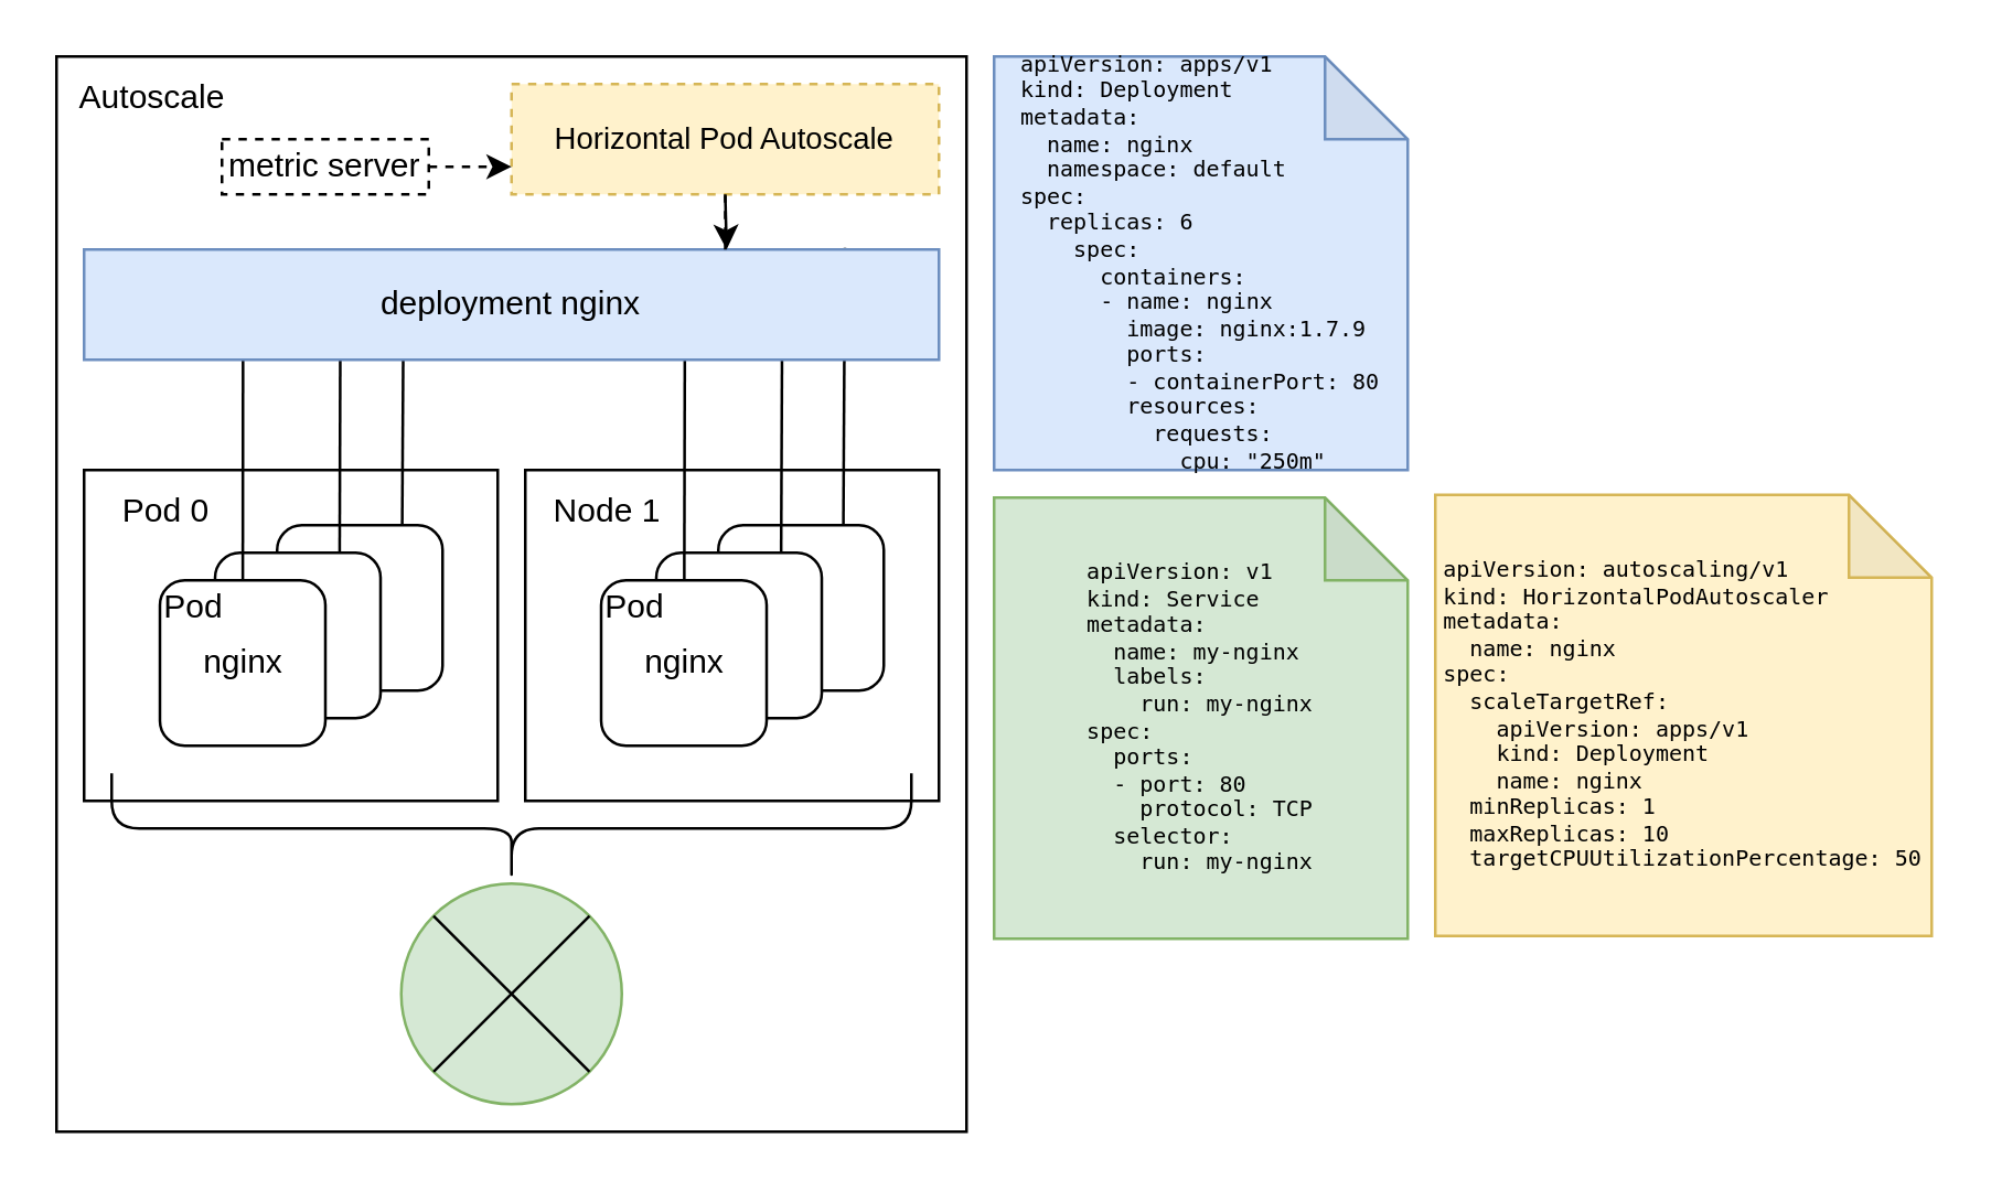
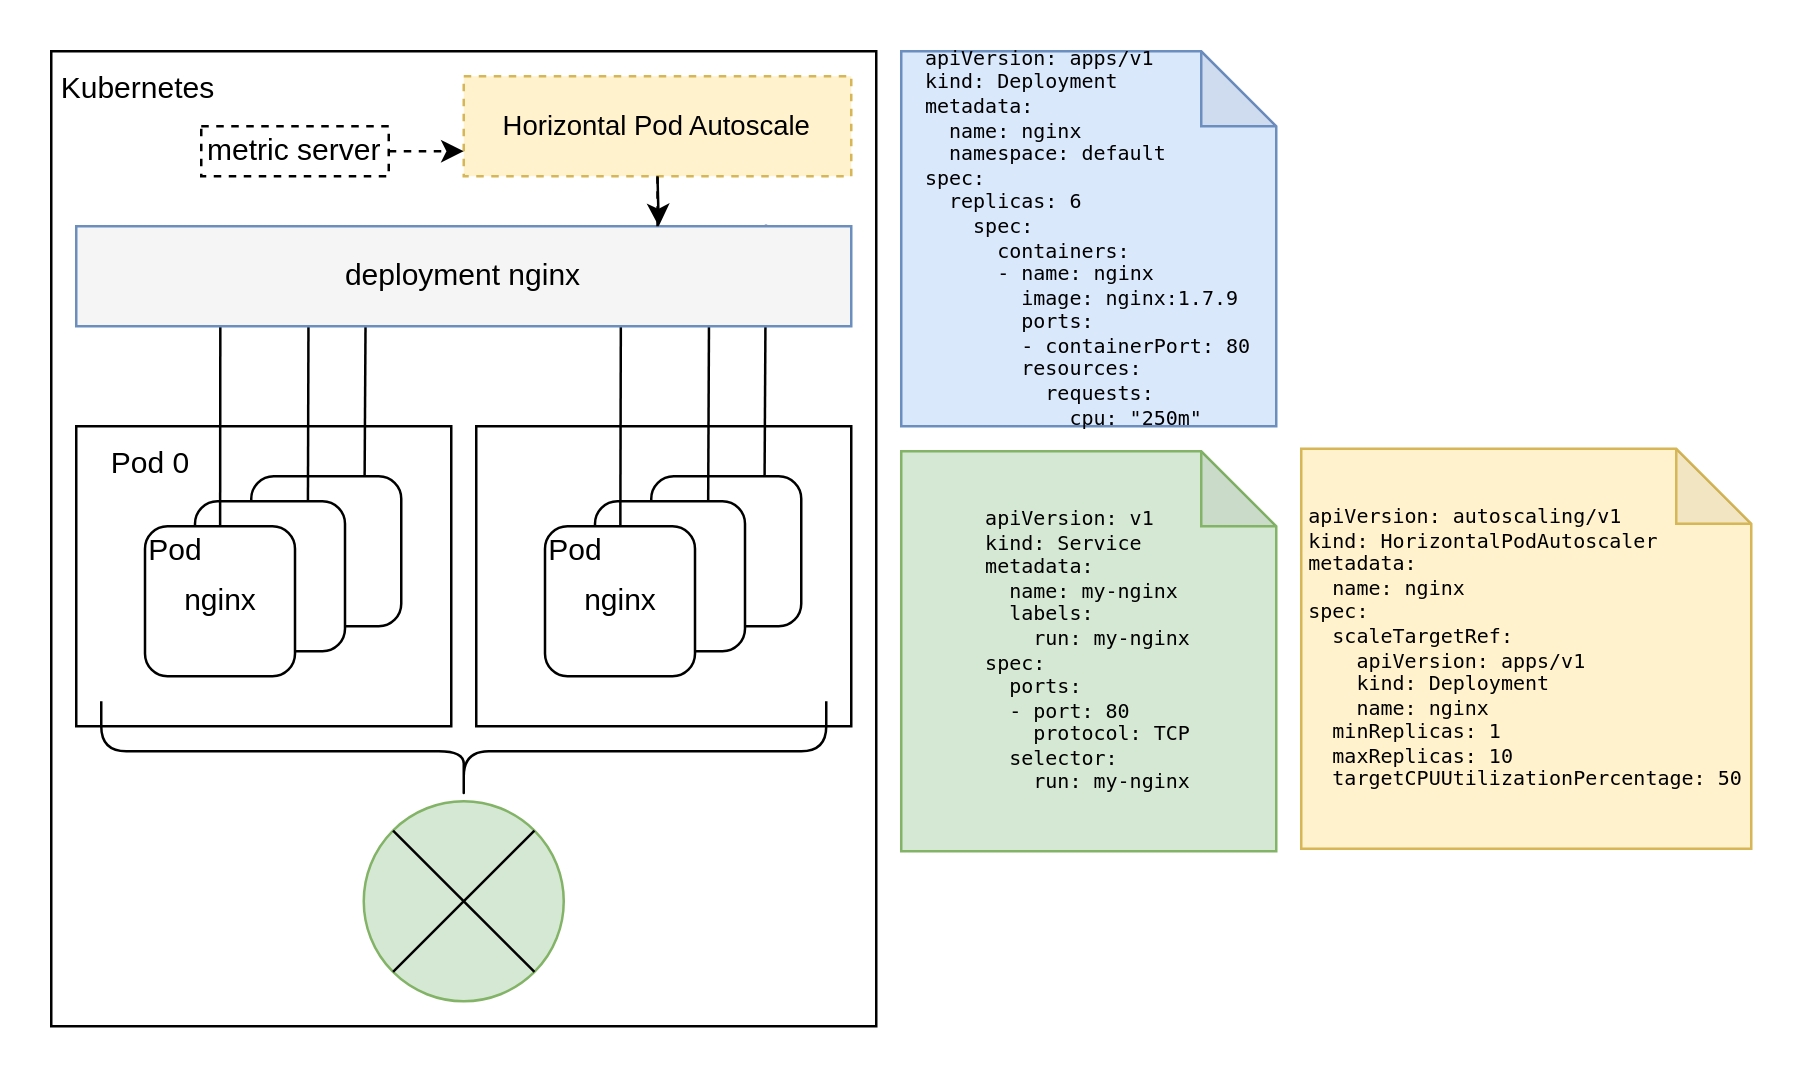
  <mxCell id="0" />
  <mxCell id="1" parent="0" />
  <mxCell id="2" value="&lt;pre class=&quot;lang-yaml&quot; translate=&quot;no&quot; dir=&quot;ltr&quot; style=&quot;box-sizing: inherit ; margin-top: 0px ; margin-bottom: 0px ; overflow-x: auto ; position: relative ; direction: ltr ; text-align: left&quot;&gt;&lt;code dir=&quot;ltr&quot; style=&quot;box-sizing: inherit ; background: 0px center ; padding: 0px ; word-break: normal ; direction: ltr&quot;&gt;&lt;span class=&quot;kwd&quot; style=&quot;box-sizing: inherit&quot;&gt;apiVersion: &lt;/span&gt;&lt;span class=&quot;pln&quot; style=&quot;box-sizing: inherit&quot;&gt;apps/v1&lt;br style=&quot;box-sizing: inherit&quot;&gt;&lt;/span&gt;&lt;span class=&quot;kwd&quot; style=&quot;box-sizing: inherit&quot;&gt;kind: &lt;/span&gt;&lt;span class=&quot;pln&quot; style=&quot;box-sizing: inherit&quot;&gt;Deployment&lt;br style=&quot;box-sizing: inherit&quot;&gt;&lt;/span&gt;&lt;span class=&quot;kwd&quot; style=&quot;box-sizing: inherit&quot;&gt;metadata:&lt;br style=&quot;box-sizing: inherit&quot;&gt;&lt;/span&gt;&lt;span class=&quot;pln&quot; style=&quot;box-sizing: inherit&quot;&gt;&amp;nbsp; &lt;/span&gt;&lt;span class=&quot;kwd&quot; style=&quot;box-sizing: inherit&quot;&gt;name: &lt;/span&gt;&lt;span class=&quot;pln&quot; style=&quot;box-sizing: inherit&quot;&gt;nginx&lt;br style=&quot;box-sizing: inherit&quot;&gt;&amp;nbsp; &lt;/span&gt;&lt;span class=&quot;kwd&quot; style=&quot;box-sizing: inherit&quot;&gt;namespace: &lt;/span&gt;&lt;span class=&quot;pln&quot; style=&quot;box-sizing: inherit&quot;&gt;default&lt;br style=&quot;box-sizing: inherit&quot;&gt;&lt;/span&gt;&lt;span class=&quot;kwd&quot; style=&quot;box-sizing: inherit&quot;&gt;spec:&lt;br style=&quot;box-sizing: inherit&quot;&gt;&lt;/span&gt;&lt;span class=&quot;pln&quot; style=&quot;box-sizing: inherit&quot;&gt;&amp;nbsp; &lt;/span&gt;&lt;span class=&quot;kwd&quot; style=&quot;box-sizing: inherit&quot;&gt;replicas: 6&lt;/span&gt;&lt;span class=&quot;pln&quot; style=&quot;box-sizing: inherit&quot;&gt;&lt;br style=&quot;box-sizing: inherit&quot;&gt;&amp;nbsp; &amp;nbsp; &lt;/span&gt;&lt;span class=&quot;kwd&quot; style=&quot;box-sizing: inherit&quot;&gt;spec:&lt;br style=&quot;box-sizing: inherit&quot;&gt;&lt;/span&gt;&lt;span class=&quot;pln&quot; style=&quot;box-sizing: inherit&quot;&gt;&amp;nbsp; &amp;nbsp; &amp;nbsp; &lt;/span&gt;&lt;span class=&quot;kwd&quot; style=&quot;box-sizing: inherit&quot;&gt;containers:&lt;br style=&quot;box-sizing: inherit&quot;&gt;&lt;/span&gt;&lt;span class=&quot;pln&quot; style=&quot;box-sizing: inherit&quot;&gt;&amp;nbsp; &amp;nbsp; &amp;nbsp; &lt;/span&gt;&lt;span class=&quot;pun&quot; style=&quot;box-sizing: inherit&quot;&gt;-&lt;/span&gt;&lt;span class=&quot;pln&quot; style=&quot;box-sizing: inherit&quot;&gt; &lt;/span&gt;&lt;span class=&quot;kwd&quot; style=&quot;box-sizing: inherit&quot;&gt;name: &lt;/span&gt;&lt;span class=&quot;pln&quot; style=&quot;box-sizing: inherit&quot;&gt;nginx&lt;br style=&quot;box-sizing: inherit&quot;&gt;&amp;nbsp; &amp;nbsp; &amp;nbsp; &amp;nbsp; &lt;/span&gt;&lt;span class=&quot;kwd&quot; style=&quot;box-sizing: inherit&quot;&gt;image: &lt;/span&gt;&lt;span class=&quot;pln&quot; style=&quot;box-sizing: inherit&quot;&gt;nginx&lt;/span&gt;&lt;span class=&quot;pun&quot; style=&quot;box-sizing: inherit&quot;&gt;:&lt;/span&gt;&lt;span class=&quot;pln&quot; style=&quot;box-sizing: inherit&quot;&gt;1.7.9&lt;br style=&quot;box-sizing: inherit&quot;&gt;&amp;nbsp; &amp;nbsp; &amp;nbsp; &amp;nbsp; &lt;/span&gt;&lt;span class=&quot;kwd&quot; style=&quot;box-sizing: inherit&quot;&gt;ports:&lt;br style=&quot;box-sizing: inherit&quot;&gt;&lt;/span&gt;&lt;span class=&quot;pln&quot; style=&quot;box-sizing: inherit&quot;&gt;&amp;nbsp; &amp;nbsp; &amp;nbsp; &amp;nbsp; &lt;/span&gt;&lt;span class=&quot;pun&quot; style=&quot;box-sizing: inherit&quot;&gt;-&lt;/span&gt;&lt;span class=&quot;pln&quot; style=&quot;box-sizing: inherit&quot;&gt; &lt;/span&gt;&lt;span class=&quot;kwd&quot; style=&quot;box-sizing: inherit&quot;&gt;containerPort: &lt;/span&gt;&lt;span class=&quot;pln&quot; style=&quot;box-sizing: inherit&quot;&gt;80&lt;br style=&quot;box-sizing: inherit&quot;&gt;&amp;nbsp; &amp;nbsp; &amp;nbsp; &amp;nbsp; &lt;/span&gt;&lt;span class=&quot;kwd&quot; style=&quot;box-sizing: inherit&quot;&gt;resources:&lt;/span&gt;&lt;span class=&quot;pln&quot; style=&quot;box-sizing: inherit&quot;&gt;&lt;br style=&quot;box-sizing: inherit&quot;&gt;&amp;nbsp; &amp;nbsp; &amp;nbsp; &amp;nbsp; &amp;nbsp; &lt;/span&gt;&lt;span class=&quot;kwd&quot; style=&quot;box-sizing: inherit&quot;&gt;requests:&lt;br style=&quot;box-sizing: inherit&quot;&gt;&lt;/span&gt;&lt;span class=&quot;pln&quot; style=&quot;box-sizing: inherit&quot;&gt;&amp;nbsp; &amp;nbsp; &amp;nbsp; &amp;nbsp; &amp;nbsp; &amp;nbsp; &lt;/span&gt;&lt;span class=&quot;kwd&quot; style=&quot;box-sizing: inherit&quot;&gt;cpu: &lt;/span&gt;&lt;span class=&quot;str&quot; style=&quot;box-sizing: inherit&quot;&gt;&quot;250m&quot;&lt;/span&gt;&lt;/code&gt;&lt;/pre&gt;" style="shape=note;whiteSpace=wrap;html=1;backgroundOutline=1;darkOpacity=0.05;fontSize=8;fillColor=#dae8fc;strokeColor=#6c8ebf;" vertex="1" parent="1"><mxGeometry x="360" y="20" width="150" height="150" as="geometry" /></mxCell>
  <mxCell id="3" value="&lt;pre class=&quot;lang-yaml&quot; translate=&quot;no&quot; dir=&quot;ltr&quot; style=&quot;box-sizing: inherit ; margin-top: 0px ; margin-bottom: 0px ; overflow-x: auto ; position: relative ; direction: ltr ; text-align: left&quot;&gt;apiVersion: v1&lt;br/&gt;kind: Service&lt;br/&gt;metadata:&lt;br/&gt;  name: my-nginx&lt;br/&gt;  labels:&lt;br/&gt;    run: my-nginx&lt;br/&gt;spec:&lt;br/&gt;  ports:&lt;br/&gt;  - port: 80&lt;br/&gt;    protocol: TCP&lt;br/&gt;  selector:&lt;br/&gt;    run: my-nginx&lt;br&gt;&lt;/pre&gt;" style="shape=note;whiteSpace=wrap;html=1;backgroundOutline=1;darkOpacity=0.05;fontSize=8;fillColor=#d5e8d4;strokeColor=#82b366;" vertex="1" parent="1"><mxGeometry x="360" y="180" width="150" height="160" as="geometry" /></mxCell>
  <mxCell id="4" value="&lt;pre class=&quot;lang-yaml&quot; translate=&quot;no&quot; dir=&quot;ltr&quot; style=&quot;box-sizing: inherit ; margin-top: 0px ; margin-bottom: 0px ; overflow-x: auto ; position: relative ; direction: ltr ; text-align: left&quot;&gt;apiVersion: autoscaling/v1&lt;br/&gt;kind: HorizontalPodAutoscaler&lt;br/&gt;metadata:&lt;br/&gt;  name: nginx&lt;br/&gt;spec:&lt;br/&gt;  scaleTargetRef:&lt;br/&gt;    apiVersion: apps/v1&lt;br/&gt;    kind: Deployment&lt;br/&gt;    name: nginx&lt;br/&gt;  minReplicas: 1&lt;br/&gt;  maxReplicas: 10&lt;br/&gt;  targetCPUUtilizationPercentage: 50&lt;br&gt;&lt;/pre&gt;" style="shape=note;whiteSpace=wrap;html=1;backgroundOutline=1;darkOpacity=0.05;fontSize=8;fillColor=#fff2cc;strokeColor=#d6b656;" vertex="1" parent="1"><mxGeometry x="520" y="179" width="180" height="160" as="geometry" /></mxCell>
  <mxCell id="5" value="" style="rounded=0;whiteSpace=wrap;html=1;" vertex="1" parent="1"><mxGeometry x="20" y="20" width="330" height="390" as="geometry" /></mxCell>
  <mxCell id="6" value="" style="rounded=0;whiteSpace=wrap;html=1;" vertex="1" parent="1"><mxGeometry x="30" y="170" width="150" height="120" as="geometry" /></mxCell>
  <mxCell id="7" value="" style="rounded=0;whiteSpace=wrap;html=1;" vertex="1" parent="1"><mxGeometry x="190" y="170" width="150" height="120" as="geometry" /></mxCell>
  <mxCell id="8" value="Pod 0" style="text;html=1;strokeColor=none;fillColor=none;align=center;verticalAlign=middle;whiteSpace=wrap;rounded=0;" vertex="1" parent="1"><mxGeometry x="30" y="170" width="60" height="30" as="geometry" /></mxCell>
- <mxCell id="9" value="Node 1" style="text;html=1;strokeColor=none;fillColor=none;align=center;verticalAlign=middle;whiteSpace=wrap;rounded=0;" vertex="1" parent="1"><mxGeometry x="190" y="170" width="60" height="30" as="geometry" /></mxCell>
  <mxCell id="10" style="edgeStyle=none;rounded=0;orthogonalLoop=1;jettySize=auto;html=1;exitX=0.75;exitY=1;exitDx=0;exitDy=0;endArrow=none;endFill=0;strokeWidth=1;entryX=0.374;entryY=-0.013;entryDx=0;entryDy=0;entryPerimeter=0;" edge="1" parent="1" source="11" target="24"><mxGeometry relative="1" as="geometry"><mxPoint x="138" y="300" as="targetPoint" /></mxGeometry></mxCell>
  <mxCell id="11" value="" style="rounded=1;whiteSpace=wrap;html=1;" vertex="1" parent="1"><mxGeometry x="100" y="190" width="60" height="60" as="geometry" /></mxCell>
  <mxCell id="12" style="edgeStyle=none;rounded=0;orthogonalLoop=1;jettySize=auto;html=1;exitX=0.75;exitY=1;exitDx=0;exitDy=0;entryX=0.3;entryY=0.011;entryDx=0;entryDy=0;entryPerimeter=0;endArrow=none;endFill=0;strokeWidth=1;" edge="1" parent="1" source="13" target="24"><mxGeometry relative="1" as="geometry" /></mxCell>
  <mxCell id="13" value="" style="rounded=1;whiteSpace=wrap;html=1;" vertex="1" parent="1"><mxGeometry x="77.5" y="200" width="60" height="60" as="geometry" /></mxCell>
  <mxCell id="14" style="edgeStyle=none;rounded=0;orthogonalLoop=1;jettySize=auto;html=1;exitX=0.5;exitY=1;exitDx=0;exitDy=0;entryX=0.186;entryY=0.02;entryDx=0;entryDy=0;entryPerimeter=0;endArrow=none;endFill=0;strokeWidth=1;" edge="1" parent="1" source="15" target="24"><mxGeometry relative="1" as="geometry" /></mxCell>
  <mxCell id="15" value="nginx" style="rounded=1;whiteSpace=wrap;html=1;" vertex="1" parent="1"><mxGeometry x="57.5" y="210" width="60" height="60" as="geometry" /></mxCell>
  <mxCell id="16" style="edgeStyle=none;rounded=0;orthogonalLoop=1;jettySize=auto;html=1;exitX=0.75;exitY=1;exitDx=0;exitDy=0;entryX=0.89;entryY=-0.016;entryDx=0;entryDy=0;entryPerimeter=0;endArrow=none;endFill=0;strokeWidth=1;" edge="1" parent="1" source="17" target="24"><mxGeometry relative="1" as="geometry" /></mxCell>
  <mxCell id="17" value="" style="rounded=1;whiteSpace=wrap;html=1;" vertex="1" parent="1"><mxGeometry x="260" y="190" width="60" height="60" as="geometry" /></mxCell>
  <mxCell id="18" style="edgeStyle=none;rounded=0;orthogonalLoop=1;jettySize=auto;html=1;exitX=0.75;exitY=1;exitDx=0;exitDy=0;entryX=0.817;entryY=-0.003;entryDx=0;entryDy=0;entryPerimeter=0;endArrow=none;endFill=0;strokeWidth=1;" edge="1" parent="1" source="19" target="24"><mxGeometry relative="1" as="geometry" /></mxCell>
  <mxCell id="19" value="" style="rounded=1;whiteSpace=wrap;html=1;" vertex="1" parent="1"><mxGeometry x="237.5" y="200" width="60" height="60" as="geometry" /></mxCell>
  <mxCell id="20" style="edgeStyle=none;rounded=0;orthogonalLoop=1;jettySize=auto;html=1;exitX=0.5;exitY=1;exitDx=0;exitDy=0;entryX=0.703;entryY=0.004;entryDx=0;entryDy=0;entryPerimeter=0;endArrow=none;endFill=0;strokeWidth=1;" edge="1" parent="1" source="21" target="24"><mxGeometry relative="1" as="geometry" /></mxCell>
  <mxCell id="21" value="nginx" style="rounded=1;whiteSpace=wrap;html=1;" vertex="1" parent="1"><mxGeometry x="217.5" y="210" width="60" height="60" as="geometry" /></mxCell>
  <mxCell id="22" value="Pod" style="text;html=1;strokeColor=none;fillColor=none;align=center;verticalAlign=middle;whiteSpace=wrap;rounded=0;" vertex="1" parent="1"><mxGeometry x="40" y="205" width="60" height="30" as="geometry" /></mxCell>
  <mxCell id="23" value="Pod" style="text;html=1;strokeColor=none;fillColor=none;align=center;verticalAlign=middle;whiteSpace=wrap;rounded=0;" vertex="1" parent="1"><mxGeometry x="200" y="205" width="60" height="30" as="geometry" /></mxCell>
- <mxCell id="24" value="deployment nginx" style="rounded=0;whiteSpace=wrap;html=1;fillColor=#dae8fc;strokeColor=#6c8ebf;" vertex="1" parent="1"><mxGeometry x="30" y="90" width="310" height="40" as="geometry" /></mxCell>
+ <mxCell id="24" value="deployment nginx" style="rounded=0;whiteSpace=wrap;html=1;fillColor=#f5f5f5;strokeColor=#6c8ebf;" vertex="1" parent="1"><mxGeometry x="30" y="90" width="310" height="40" as="geometry" /></mxCell>
  <mxCell id="25" style="edgeStyle=none;rounded=0;orthogonalLoop=1;jettySize=auto;html=1;exitX=0.5;exitY=1;exitDx=0;exitDy=0;endArrow=none;endFill=0;strokeWidth=1;" edge="1" parent="1" source="5" target="5"><mxGeometry relative="1" as="geometry" /></mxCell>
- <mxCell id="26" value="Autoscale" style="text;html=1;strokeColor=none;fillColor=none;align=center;verticalAlign=middle;whiteSpace=wrap;rounded=0;" vertex="1" parent="1"><mxGeometry x="20" y="20" width="70" height="30" as="geometry" /></mxCell>
+ <mxCell id="26" value="Kubernetes" style="text;html=1;strokeColor=none;fillColor=none;align=center;verticalAlign=middle;whiteSpace=wrap;rounded=0;" vertex="1" parent="1"><mxGeometry x="20" y="20" width="70" height="30" as="geometry" /></mxCell>
  <mxCell id="27" value="" style="ellipse;whiteSpace=wrap;html=1;aspect=fixed;fillColor=#d5e8d4;strokeColor=#82b366;" vertex="1" parent="1"><mxGeometry x="145" y="320" width="80" height="80" as="geometry" /></mxCell>
  <mxCell id="28" style="edgeStyle=none;rounded=0;orthogonalLoop=1;jettySize=auto;html=1;exitX=0;exitY=0;exitDx=0;exitDy=0;entryX=1;entryY=1;entryDx=0;entryDy=0;endArrow=none;endFill=0;strokeWidth=1;" edge="1" parent="1" source="27" target="27"><mxGeometry relative="1" as="geometry" /></mxCell>
  <mxCell id="29" style="edgeStyle=none;rounded=0;orthogonalLoop=1;jettySize=auto;html=1;exitX=1;exitY=0;exitDx=0;exitDy=0;entryX=0;entryY=1;entryDx=0;entryDy=0;endArrow=none;endFill=0;strokeWidth=1;" edge="1" parent="1" source="27" target="27"><mxGeometry relative="1" as="geometry" /></mxCell>
  <mxCell id="30" value="" style="shape=curlyBracket;whiteSpace=wrap;html=1;rounded=1;flipH=1;fontSize=11;direction=north;" vertex="1" parent="1"><mxGeometry x="40" y="280" width="290" height="40" as="geometry" /></mxCell>
  <mxCell id="31" style="edgeStyle=none;rounded=0;orthogonalLoop=1;jettySize=auto;html=1;exitX=0.5;exitY=1;exitDx=0;exitDy=0;entryX=0.75;entryY=0;entryDx=0;entryDy=0;fontSize=11;endArrow=none;endFill=0;strokeWidth=1;dashed=1;" edge="1" parent="1" source="32" target="24"><mxGeometry relative="1" as="geometry" /></mxCell>
  <mxCell id="32" value="Horizontal Pod Autoscale" style="rounded=0;whiteSpace=wrap;html=1;fontSize=11;fillColor=#fff2cc;strokeColor=#d6b656;dashed=1;" vertex="1" parent="1"><mxGeometry x="185" y="30" width="155" height="40" as="geometry" /></mxCell>
  <mxCell id="33" value="" style="endArrow=classic;html=1;rounded=0;fontSize=11;strokeWidth=1;exitX=0.5;exitY=1;exitDx=0;exitDy=0;" edge="1" parent="1" source="32"><mxGeometry width="50" height="50" relative="1" as="geometry"><mxPoint x="260" y="300" as="sourcePoint" /><mxPoint x="263" y="90" as="targetPoint" /></mxGeometry></mxCell>
  <mxCell id="34" value="&lt;font style=&quot;font-size: 12px&quot;&gt;metric server&lt;/font&gt;" style="rounded=0;whiteSpace=wrap;html=1;fontSize=8;fillColor=none;dashed=1;" vertex="1" parent="1"><mxGeometry x="80" y="50" width="75" height="20" as="geometry" /></mxCell>
  <mxCell id="35" value="" style="endArrow=classic;html=1;rounded=0;fontSize=12;strokeWidth=1;exitX=1;exitY=0.5;exitDx=0;exitDy=0;entryX=0;entryY=0.75;entryDx=0;entryDy=0;dashed=1;" edge="1" parent="1" source="34" target="32"><mxGeometry width="50" height="50" relative="1" as="geometry"><mxPoint y="140" as="sourcePoint" x="-80" /><mxPoint x="-30" y="90" as="targetPoint" /></mxGeometry></mxCell>
